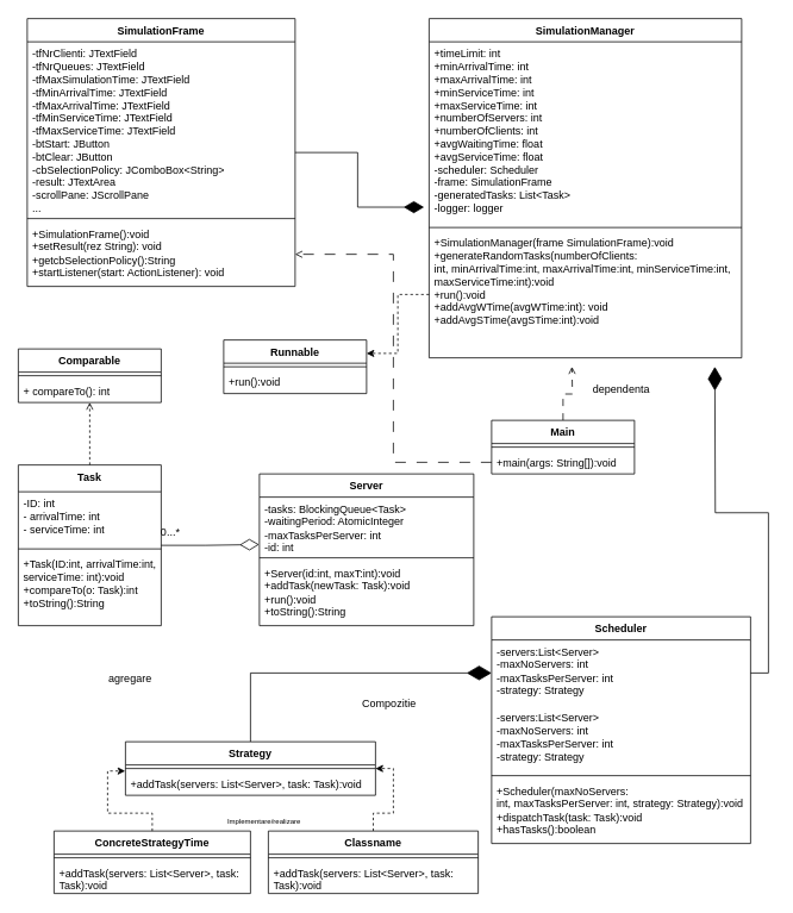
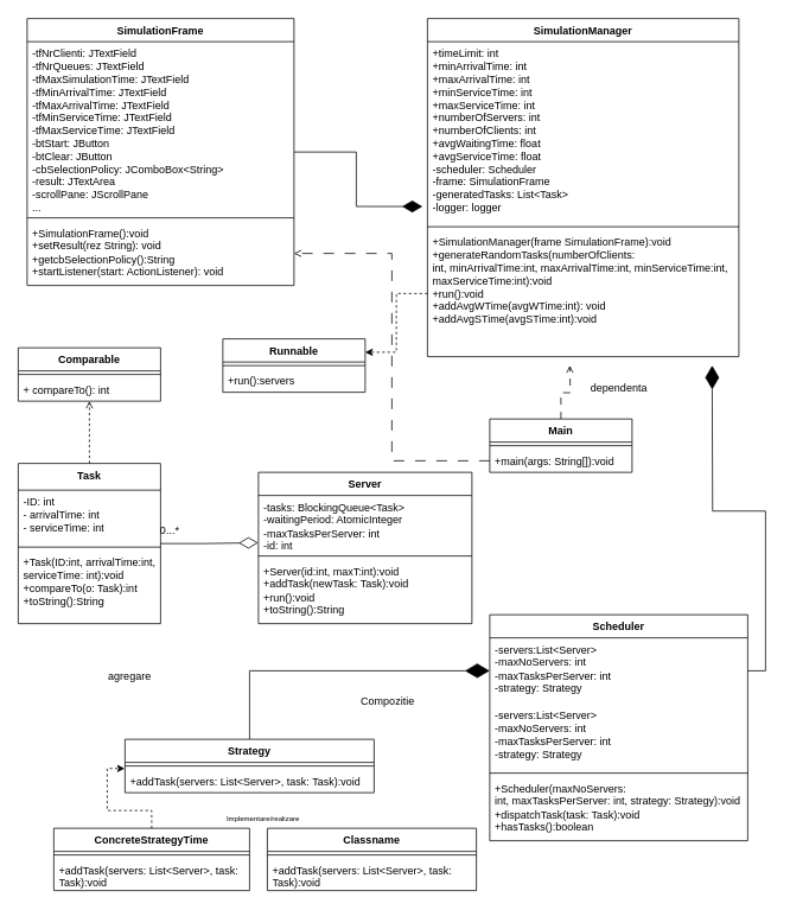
  <mxCell id="0" />
  <mxCell id="1" parent="0" />
- <mxCell id="2" style="edgeStyle=orthogonalEdgeStyle;rounded=0;orthogonalLoop=1;jettySize=auto;html=1;entryX=1;entryY=0.5;entryDx=0;entryDy=0;dashed=1;" edge="1" parent="1" source="3" target="10"><mxGeometry relative="1" as="geometry" /></mxCell>
  <mxCell id="3" value="Classname" style="swimlane;fontStyle=1;align=center;verticalAlign=top;childLayout=stackLayout;horizontal=1;startSize=26;horizontalStack=0;resizeParent=1;resizeParentMax=0;resizeLast=0;collapsible=1;marginBottom=0;whiteSpace=wrap;html=1;" vertex="1" parent="1"><mxGeometry x="300" y="930" width="235" height="70" as="geometry" /></mxCell>
  <mxCell id="4" value="" style="line;strokeWidth=1;fillColor=none;align=left;verticalAlign=middle;spacingTop=-1;spacingLeft=3;spacingRight=3;rotatable=0;labelPosition=right;points=[];portConstraint=eastwest;strokeColor=inherit;" vertex="1" parent="3"><mxGeometry y="26" width="235" height="8" as="geometry" /></mxCell>
  <mxCell id="5" value="+addTask(servers: List&amp;lt;Server&amp;gt;, task: Task):void" style="text;strokeColor=none;fillColor=none;align=left;verticalAlign=top;spacingLeft=4;spacingRight=4;overflow=hidden;rotatable=0;points=[[0,0.5],[1,0.5]];portConstraint=eastwest;whiteSpace=wrap;html=1;" vertex="1" parent="3"><mxGeometry y="34" width="235" height="36" as="geometry" /></mxCell>
  <mxCell id="6" value="ConcreteStrategyTime" style="swimlane;fontStyle=1;align=center;verticalAlign=top;childLayout=stackLayout;horizontal=1;startSize=26;horizontalStack=0;resizeParent=1;resizeParentMax=0;resizeLast=0;collapsible=1;marginBottom=0;whiteSpace=wrap;html=1;" vertex="1" parent="1"><mxGeometry x="60" y="930" width="220" height="70" as="geometry" /></mxCell>
  <mxCell id="7" value="" style="line;strokeWidth=1;fillColor=none;align=left;verticalAlign=middle;spacingTop=-1;spacingLeft=3;spacingRight=3;rotatable=0;labelPosition=right;points=[];portConstraint=eastwest;strokeColor=inherit;" vertex="1" parent="6"><mxGeometry y="26" width="220" height="8" as="geometry" /></mxCell>
  <mxCell id="8" value="+addTask(servers: List&amp;lt;Server&amp;gt;, task: Task):void" style="text;strokeColor=none;fillColor=none;align=left;verticalAlign=top;spacingLeft=4;spacingRight=4;overflow=hidden;rotatable=0;points=[[0,0.5],[1,0.5]];portConstraint=eastwest;whiteSpace=wrap;html=1;" vertex="1" parent="6"><mxGeometry y="34" width="220" height="36" as="geometry" /></mxCell>
  <mxCell id="9" style="edgeStyle=orthogonalEdgeStyle;rounded=0;orthogonalLoop=1;jettySize=auto;html=1;entryX=0;entryY=0.5;entryDx=0;entryDy=0;endArrow=diamondThin;endFill=1;endSize=25;" edge="1" parent="1" source="10" target="24"><mxGeometry relative="1" as="geometry" /></mxCell>
  <mxCell id="10" value="Strategy" style="swimlane;fontStyle=1;align=center;verticalAlign=top;childLayout=stackLayout;horizontal=1;startSize=26;horizontalStack=0;resizeParent=1;resizeParentMax=0;resizeLast=0;collapsible=1;marginBottom=0;whiteSpace=wrap;html=1;" vertex="1" parent="1"><mxGeometry x="140" y="830" width="280" height="60" as="geometry" /></mxCell>
  <mxCell id="11" value="" style="line;strokeWidth=1;fillColor=none;align=left;verticalAlign=middle;spacingTop=-1;spacingLeft=3;spacingRight=3;rotatable=0;labelPosition=right;points=[];portConstraint=eastwest;strokeColor=inherit;" vertex="1" parent="10"><mxGeometry y="26" width="280" height="8" as="geometry" /></mxCell>
  <mxCell id="12" value="+addTask(servers: List&amp;lt;Server&amp;gt;, task: Task):void" style="text;strokeColor=none;fillColor=none;align=left;verticalAlign=top;spacingLeft=4;spacingRight=4;overflow=hidden;rotatable=0;points=[[0,0.5],[1,0.5]];portConstraint=eastwest;whiteSpace=wrap;html=1;" vertex="1" parent="10"><mxGeometry y="34" width="280" height="26" as="geometry" /></mxCell>
  <mxCell id="13" style="edgeStyle=orthogonalEdgeStyle;rounded=0;orthogonalLoop=1;jettySize=auto;html=1;entryX=0.5;entryY=1;entryDx=0;entryDy=0;dashed=1;endArrow=open;" edge="1" parent="1" source="14" target="45"><mxGeometry relative="1" as="geometry" /></mxCell>
  <mxCell id="14" value="Task" style="swimlane;fontStyle=1;align=center;verticalAlign=top;childLayout=stackLayout;horizontal=1;startSize=30;horizontalStack=0;resizeParent=1;resizeParentMax=0;resizeLast=0;collapsible=1;marginBottom=0;whiteSpace=wrap;html=1;" vertex="1" parent="1"><mxGeometry x="20" y="520" width="160" height="180" as="geometry" /></mxCell>
  <mxCell id="15" value="-ID: int&lt;br&gt;-&amp;nbsp;arrivalTime: int&lt;br&gt;- serviceTime: int" style="text;strokeColor=none;fillColor=none;align=left;verticalAlign=top;spacingLeft=4;spacingRight=4;overflow=hidden;rotatable=0;points=[[0,0.5],[1,0.5]];portConstraint=eastwest;whiteSpace=wrap;html=1;" vertex="1" parent="14"><mxGeometry y="30" width="160" height="60" as="geometry" /></mxCell>
  <mxCell id="16" value="" style="line;strokeWidth=1;fillColor=none;align=left;verticalAlign=middle;spacingTop=-1;spacingLeft=3;spacingRight=3;rotatable=0;labelPosition=right;points=[];portConstraint=eastwest;strokeColor=inherit;" vertex="1" parent="14"><mxGeometry y="90" width="160" height="8" as="geometry" /></mxCell>
  <mxCell id="17" value="+Task(ID:int, arrivalTime:int, serviceTime: int):void&lt;br&gt;+compareTo(o: Task):int&lt;br&gt;+toString():String" style="text;strokeColor=none;fillColor=none;align=left;verticalAlign=top;spacingLeft=4;spacingRight=4;overflow=hidden;rotatable=0;points=[[0,0.5],[1,0.5]];portConstraint=eastwest;whiteSpace=wrap;html=1;" vertex="1" parent="14"><mxGeometry y="98" width="160" height="82" as="geometry" /></mxCell>
  <mxCell id="18" value="Server" style="swimlane;fontStyle=1;align=center;verticalAlign=top;childLayout=stackLayout;horizontal=1;startSize=26;horizontalStack=0;resizeParent=1;resizeParentMax=0;resizeLast=0;collapsible=1;marginBottom=0;whiteSpace=wrap;html=1;" vertex="1" parent="1"><mxGeometry x="290" y="530" width="240" height="170" as="geometry" /></mxCell>
  <mxCell id="19" value="-tasks: BlockingQueue&amp;lt;Task&amp;gt;&lt;br&gt;-waitingPeriod: AtomicInteger&lt;br&gt;-maxTasksPerServer: int&lt;br&gt;-id: int" style="text;strokeColor=none;fillColor=none;align=left;verticalAlign=top;spacingLeft=4;spacingRight=4;overflow=hidden;rotatable=0;points=[[0,0.5],[1,0.5]];portConstraint=eastwest;whiteSpace=wrap;html=1;" vertex="1" parent="18"><mxGeometry y="26" width="240" height="64" as="geometry" /></mxCell>
  <mxCell id="20" value="" style="line;strokeWidth=1;fillColor=none;align=left;verticalAlign=middle;spacingTop=-1;spacingLeft=3;spacingRight=3;rotatable=0;labelPosition=right;points=[];portConstraint=eastwest;strokeColor=inherit;" vertex="1" parent="18"><mxGeometry y="90" width="240" height="8" as="geometry" /></mxCell>
  <mxCell id="21" value="+Server(id:int, maxT:int):void&lt;div&gt;+addTask(newTask: Task):void&lt;/div&gt;&lt;div&gt;+run():void&lt;/div&gt;&lt;div&gt;+toString():String&lt;/div&gt;" style="text;strokeColor=none;fillColor=none;align=left;verticalAlign=top;spacingLeft=4;spacingRight=4;overflow=hidden;rotatable=0;points=[[0,0.5],[1,0.5]];portConstraint=eastwest;whiteSpace=wrap;html=1;" vertex="1" parent="18"><mxGeometry y="98" width="240" height="72" as="geometry" /></mxCell>
  <mxCell id="22" value="Scheduler" style="swimlane;fontStyle=1;align=center;verticalAlign=top;childLayout=stackLayout;horizontal=1;startSize=26;horizontalStack=0;resizeParent=1;resizeParentMax=0;resizeLast=0;collapsible=1;marginBottom=0;whiteSpace=wrap;html=1;" vertex="1" parent="1"><mxGeometry x="550" y="690" width="290" height="254" as="geometry" /></mxCell>
  <mxCell id="23" style="edgeStyle=orthogonalEdgeStyle;rounded=0;orthogonalLoop=1;jettySize=auto;html=1;endArrow=diamondThin;endFill=1;endSize=24;" edge="1" parent="22" source="24"><mxGeometry relative="1" as="geometry"><mxPoint x="250.0" y="-280" as="targetPoint" /></mxGeometry></mxCell>
  <mxCell id="24" value="-servers:List&amp;lt;Server&amp;gt;&lt;br&gt;-maxNoServers: int&lt;br&gt;-maxTasksPerServer: int&lt;div&gt;-strategy: Strategy&lt;/div&gt;" style="text;strokeColor=none;fillColor=none;align=left;verticalAlign=top;spacingLeft=4;spacingRight=4;overflow=hidden;rotatable=0;points=[[0,0.5],[1,0.5]];portConstraint=eastwest;whiteSpace=wrap;html=1;" vertex="1" parent="22"><mxGeometry y="26" width="290" height="74" as="geometry" /></mxCell>
  <mxCell id="25" value="-servers:List&amp;lt;Server&amp;gt;&lt;br&gt;-maxNoServers: int&lt;br&gt;-maxTasksPerServer: int&lt;div&gt;-strategy: Strategy&lt;/div&gt;" style="text;strokeColor=none;fillColor=none;align=left;verticalAlign=top;spacingLeft=4;spacingRight=4;overflow=hidden;rotatable=0;points=[[0,0.5],[1,0.5]];portConstraint=eastwest;whiteSpace=wrap;html=1;" vertex="1" parent="22"><mxGeometry y="100" width="290" height="74" as="geometry" /></mxCell>
  <mxCell id="26" value="" style="line;strokeWidth=1;fillColor=none;align=left;verticalAlign=middle;spacingTop=-1;spacingLeft=3;spacingRight=3;rotatable=0;labelPosition=right;points=[];portConstraint=eastwest;strokeColor=inherit;" vertex="1" parent="22"><mxGeometry y="174" width="290" height="8" as="geometry" /></mxCell>
  <mxCell id="27" value="+Scheduler(maxNoServers: int,&amp;nbsp;maxTasksPerServer: int,&amp;nbsp;strategy: Strategy&lt;span style=&quot;background-color: initial;&quot;&gt;):void&amp;nbsp;&lt;br&gt;+dispatchTask(task: Task):void&lt;br&gt;+hasTasks():boolean&lt;br&gt;&lt;/span&gt;" style="text;strokeColor=none;fillColor=none;align=left;verticalAlign=top;spacingLeft=4;spacingRight=4;overflow=hidden;rotatable=0;points=[[0,0.5],[1,0.5]];portConstraint=eastwest;whiteSpace=wrap;html=1;" vertex="1" parent="22"><mxGeometry y="182" width="290" height="72" as="geometry" /></mxCell>
  <mxCell id="28" value="SimulationFrame" style="swimlane;fontStyle=1;align=center;verticalAlign=top;childLayout=stackLayout;horizontal=1;startSize=26;horizontalStack=0;resizeParent=1;resizeParentMax=0;resizeLast=0;collapsible=1;marginBottom=0;whiteSpace=wrap;html=1;" vertex="1" parent="1"><mxGeometry x="30" y="20" width="300" height="300" as="geometry" /></mxCell>
  <mxCell id="29" value="-tfNrClienti: JTextField&lt;br&gt;-tfNrQueues&lt;span style=&quot;background-color: initial;&quot;&gt;: JTextField&lt;/span&gt;&lt;br&gt;-tfMaxSimulationTime&lt;span style=&quot;background-color: initial;&quot;&gt;: JTextField&lt;/span&gt;&lt;br&gt;-tfMinArrivalTime&lt;span style=&quot;background-color: initial;&quot;&gt;: JTextField&lt;/span&gt;&lt;br&gt;-tfMaxArrivalTime: JTextField&lt;br&gt;-tfMinServiceTime&lt;span style=&quot;background-color: initial;&quot;&gt;: JTextField&lt;/span&gt;&lt;br&gt;-tfMaxServiceTime: JTextField&lt;br&gt;-btStart: JButton&lt;br&gt;-btClear&lt;span style=&quot;background-color: initial;&quot;&gt;:&amp;nbsp;&lt;/span&gt;JButton&lt;br&gt;-cbSelectionPolicy:&amp;nbsp;JComboBox&amp;lt;String&amp;gt;&lt;div&gt;-result:&amp;nbsp;JTextArea&lt;/div&gt;&lt;div&gt;-scrollPane:&amp;nbsp;JScrollPane&lt;/div&gt;&lt;div&gt;...&lt;/div&gt;" style="text;strokeColor=none;fillColor=none;align=left;verticalAlign=top;spacingLeft=4;spacingRight=4;overflow=hidden;rotatable=0;points=[[0,0.5],[1,0.5]];portConstraint=eastwest;whiteSpace=wrap;html=1;" vertex="1" parent="28"><mxGeometry y="26" width="300" height="194" as="geometry" /></mxCell>
  <mxCell id="30" value="" style="line;strokeWidth=1;fillColor=none;align=left;verticalAlign=middle;spacingTop=-1;spacingLeft=3;spacingRight=3;rotatable=0;labelPosition=right;points=[];portConstraint=eastwest;strokeColor=inherit;" vertex="1" parent="28"><mxGeometry y="220" width="300" height="8" as="geometry" /></mxCell>
  <mxCell id="31" value="+SimulationFrame():void&lt;br&gt;+setResult(rez String): void&lt;br&gt;+getcbSelectionPolicy():String&lt;br&gt;+startListener(start: ActionListener): void" style="text;strokeColor=none;fillColor=none;align=left;verticalAlign=top;spacingLeft=4;spacingRight=4;overflow=hidden;rotatable=0;points=[[0,0.5],[1,0.5]];portConstraint=eastwest;whiteSpace=wrap;html=1;" vertex="1" parent="28"><mxGeometry y="228" width="300" height="72" as="geometry" /></mxCell>
  <mxCell id="32" value="SimulationManager" style="swimlane;fontStyle=1;align=center;verticalAlign=top;childLayout=stackLayout;horizontal=1;startSize=26;horizontalStack=0;resizeParent=1;resizeParentMax=0;resizeLast=0;collapsible=1;marginBottom=0;whiteSpace=wrap;html=1;" vertex="1" parent="1"><mxGeometry x="480" y="20" width="350" height="380" as="geometry" /></mxCell>
  <mxCell id="33" value="+timeLimit: int&lt;br&gt;+minArrivalTime&lt;span style=&quot;background-color: initial;&quot;&gt;: int&lt;/span&gt;&lt;br&gt;+maxArrivalTime&lt;span style=&quot;background-color: initial;&quot;&gt;: int&lt;/span&gt;&lt;br&gt;+minServiceTime&lt;span style=&quot;background-color: initial;&quot;&gt;: int&lt;/span&gt;&lt;br&gt;+maxServiceTime&lt;span style=&quot;background-color: initial;&quot;&gt;: int&lt;/span&gt;&lt;br&gt;+numberOfServers&lt;span style=&quot;background-color: initial;&quot;&gt;: int&lt;/span&gt;&lt;br&gt;+numberOfClients&lt;span style=&quot;background-color: initial;&quot;&gt;: int&lt;/span&gt;&lt;br&gt;+avgWaitingTime&lt;span style=&quot;background-color: initial;&quot;&gt;: float&lt;/span&gt;&lt;br&gt;+avgServiceTime&lt;span style=&quot;background-color: initial;&quot;&gt;: float&lt;/span&gt;&lt;br&gt;-scheduler&lt;span style=&quot;background-color: initial;&quot;&gt;: Scheduler&lt;br&gt;&lt;/span&gt;-frame&lt;span style=&quot;background-color: initial;&quot;&gt;: SimulationFrame&lt;/span&gt;&lt;br&gt;-generatedTasks&lt;span style=&quot;background-color: initial;&quot;&gt;: List&amp;lt;Task&amp;gt;&lt;/span&gt;&lt;br&gt;-logger&lt;span style=&quot;background-color: initial;&quot;&gt;: logger&lt;/span&gt;" style="text;strokeColor=none;fillColor=none;align=left;verticalAlign=top;spacingLeft=4;spacingRight=4;overflow=hidden;rotatable=0;points=[[0,0.5],[1,0.5]];portConstraint=eastwest;whiteSpace=wrap;html=1;" vertex="1" parent="32"><mxGeometry y="26" width="350" height="204" as="geometry" /></mxCell>
  <mxCell id="34" value="" style="line;strokeWidth=1;fillColor=none;align=left;verticalAlign=middle;spacingTop=-1;spacingLeft=3;spacingRight=3;rotatable=0;labelPosition=right;points=[];portConstraint=eastwest;strokeColor=inherit;" vertex="1" parent="32"><mxGeometry y="230" width="350" height="8" as="geometry" /></mxCell>
  <mxCell id="35" value="+SimulationManager(frame SimulationFrame):void&lt;br&gt;+generateRandomTasks(numberOfClients: int,&amp;nbsp;minArrivalTime:int,&amp;nbsp;maxArrivalTime:int,&amp;nbsp;minServiceTime:int,&lt;br&gt;maxServiceTime:int):void&lt;br&gt;+run():void&lt;br&gt;+addAvgWTime(avgWTime:int): void&lt;br&gt;+addAvgSTime(avgSTime:int):void" style="text;strokeColor=none;fillColor=none;align=left;verticalAlign=top;spacingLeft=4;spacingRight=4;overflow=hidden;rotatable=0;points=[[0,0.5],[1,0.5]];portConstraint=eastwest;whiteSpace=wrap;html=1;" vertex="1" parent="32"><mxGeometry y="238" width="350" height="142" as="geometry" /></mxCell>
  <mxCell id="36" style="edgeStyle=orthogonalEdgeStyle;rounded=0;orthogonalLoop=1;jettySize=auto;html=1;dashed=1;dashPattern=8 8;endArrow=open;endFill=0;" edge="1" parent="1" source="37"><mxGeometry relative="1" as="geometry"><mxPoint x="640" y="410" as="targetPoint" /></mxGeometry></mxCell>
  <mxCell id="37" value="Main" style="swimlane;fontStyle=1;align=center;verticalAlign=top;childLayout=stackLayout;horizontal=1;startSize=26;horizontalStack=0;resizeParent=1;resizeParentMax=0;resizeLast=0;collapsible=1;marginBottom=0;whiteSpace=wrap;html=1;" vertex="1" parent="1"><mxGeometry x="550" y="470" width="160" height="60" as="geometry" /></mxCell>
  <mxCell id="38" value="" style="line;strokeWidth=1;fillColor=none;align=left;verticalAlign=middle;spacingTop=-1;spacingLeft=3;spacingRight=3;rotatable=0;labelPosition=right;points=[];portConstraint=eastwest;strokeColor=inherit;" vertex="1" parent="37"><mxGeometry y="26" width="160" height="8" as="geometry" /></mxCell>
  <mxCell id="39" value="+main(args: String[]):void" style="text;strokeColor=none;fillColor=none;align=left;verticalAlign=top;spacingLeft=4;spacingRight=4;overflow=hidden;rotatable=0;points=[[0,0.5],[1,0.5]];portConstraint=eastwest;whiteSpace=wrap;html=1;" vertex="1" parent="37"><mxGeometry y="34" width="160" height="26" as="geometry" /></mxCell>
  <mxCell id="40" style="edgeStyle=orthogonalEdgeStyle;rounded=0;orthogonalLoop=1;jettySize=auto;html=1;entryX=-0.001;entryY=-0.045;entryDx=0;entryDy=0;entryPerimeter=0;dashed=1;" edge="1" parent="1" source="6" target="12"><mxGeometry relative="1" as="geometry" /></mxCell>
  <mxCell id="41" value="0...*" style="text;html=1;align=center;verticalAlign=middle;resizable=0;points=[];autosize=1;strokeColor=none;fillColor=none;" vertex="1" parent="1"><mxGeometry x="170" y="580" width="40" height="30" as="geometry" /></mxCell>
  <mxCell id="42" value="&lt;p style=&quot;line-height: 80%;&quot;&gt;&lt;font style=&quot;font-size: 8px;&quot;&gt;Implementare/realizare&lt;/font&gt;&lt;/p&gt;" style="text;html=1;align=center;verticalAlign=middle;resizable=0;points=[];autosize=1;strokeColor=none;fillColor=none;rotation=0;" vertex="1" parent="1"><mxGeometry x="240" y="894" width="110" height="50" as="geometry" /></mxCell>
  <mxCell id="43" style="edgeStyle=orthogonalEdgeStyle;rounded=0;orthogonalLoop=1;jettySize=auto;html=1;entryX=-0.001;entryY=0.83;entryDx=0;entryDy=0;entryPerimeter=0;endArrow=diamondThin;endFill=0;endSize=19;" edge="1" parent="1" source="14" target="19"><mxGeometry relative="1" as="geometry" /></mxCell>
  <mxCell id="44" value="agregare" style="text;html=1;align=center;verticalAlign=middle;resizable=0;points=[];autosize=1;strokeColor=none;fillColor=none;" vertex="1" parent="1"><mxGeometry x="110" y="745" width="70" height="30" as="geometry" /></mxCell>
  <mxCell id="45" value="Comparable" style="swimlane;fontStyle=1;align=center;verticalAlign=top;childLayout=stackLayout;horizontal=1;startSize=26;horizontalStack=0;resizeParent=1;resizeParentMax=0;resizeLast=0;collapsible=1;marginBottom=0;whiteSpace=wrap;html=1;" vertex="1" parent="1"><mxGeometry x="20" y="390" width="160" height="60" as="geometry" /></mxCell>
  <mxCell id="46" value="" style="line;strokeWidth=1;fillColor=none;align=left;verticalAlign=middle;spacingTop=-1;spacingLeft=3;spacingRight=3;rotatable=0;labelPosition=right;points=[];portConstraint=eastwest;strokeColor=inherit;" vertex="1" parent="45"><mxGeometry y="26" width="160" height="8" as="geometry" /></mxCell>
  <mxCell id="47" value="+ compareTo(): int" style="text;strokeColor=none;fillColor=none;align=left;verticalAlign=top;spacingLeft=4;spacingRight=4;overflow=hidden;rotatable=0;points=[[0,0.5],[1,0.5]];portConstraint=eastwest;whiteSpace=wrap;html=1;" vertex="1" parent="45"><mxGeometry y="34" width="160" height="26" as="geometry" /></mxCell>
  <mxCell id="48" value="Runnable" style="swimlane;fontStyle=1;align=center;verticalAlign=top;childLayout=stackLayout;horizontal=1;startSize=26;horizontalStack=0;resizeParent=1;resizeParentMax=0;resizeLast=0;collapsible=1;marginBottom=0;whiteSpace=wrap;html=1;" vertex="1" parent="1"><mxGeometry x="250" y="380" width="160" height="60" as="geometry" /></mxCell>
  <mxCell id="49" value="" style="line;strokeWidth=1;fillColor=none;align=left;verticalAlign=middle;spacingTop=-1;spacingLeft=3;spacingRight=3;rotatable=0;labelPosition=right;points=[];portConstraint=eastwest;strokeColor=inherit;" vertex="1" parent="48"><mxGeometry y="26" width="160" height="8" as="geometry" /></mxCell>
- <mxCell id="50" value="+run():void" style="text;strokeColor=none;fillColor=none;align=left;verticalAlign=top;spacingLeft=4;spacingRight=4;overflow=hidden;rotatable=0;points=[[0,0.5],[1,0.5]];portConstraint=eastwest;whiteSpace=wrap;html=1;" vertex="1" parent="48"><mxGeometry y="34" width="160" height="26" as="geometry" /></mxCell>
+ <mxCell id="50" value="+run():servers" style="text;strokeColor=none;fillColor=none;align=left;verticalAlign=top;spacingLeft=4;spacingRight=4;overflow=hidden;rotatable=0;points=[[0,0.5],[1,0.5]];portConstraint=eastwest;whiteSpace=wrap;html=1;" vertex="1" parent="48"><mxGeometry y="34" width="160" height="26" as="geometry" /></mxCell>
  <mxCell id="51" style="edgeStyle=orthogonalEdgeStyle;rounded=0;orthogonalLoop=1;jettySize=auto;html=1;entryX=1;entryY=0.25;entryDx=0;entryDy=0;dashed=1;" edge="1" parent="1" source="35" target="48"><mxGeometry relative="1" as="geometry" /></mxCell>
  <mxCell id="52" style="edgeStyle=orthogonalEdgeStyle;rounded=0;orthogonalLoop=1;jettySize=auto;html=1;entryX=-0.016;entryY=0.908;entryDx=0;entryDy=0;entryPerimeter=0;endArrow=diamondThin;endFill=1;endSize=20;" edge="1" parent="1" source="28" target="33"><mxGeometry relative="1" as="geometry" /></mxCell>
  <mxCell id="53" value="Compozitie" style="text;html=1;align=center;verticalAlign=middle;resizable=0;points=[];autosize=1;strokeColor=none;fillColor=none;" vertex="1" parent="1"><mxGeometry x="395" y="773" width="80" height="30" as="geometry" /></mxCell>
  <mxCell id="54" value="dependenta" style="text;html=1;align=center;verticalAlign=middle;resizable=0;points=[];autosize=1;strokeColor=none;fillColor=none;" vertex="1" parent="1"><mxGeometry x="650" y="420" width="90" height="30" as="geometry" /></mxCell>
  <mxCell id="55" style="edgeStyle=orthogonalEdgeStyle;rounded=0;orthogonalLoop=1;jettySize=auto;html=1;dashed=1;dashPattern=12 12;endArrow=open;endFill=0;" edge="1" parent="1" source="39" target="31"><mxGeometry relative="1" as="geometry" /></mxCell>
